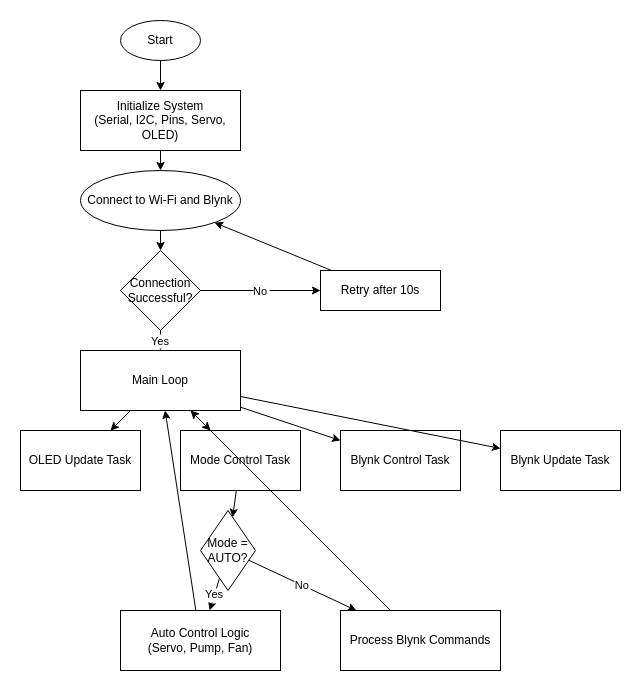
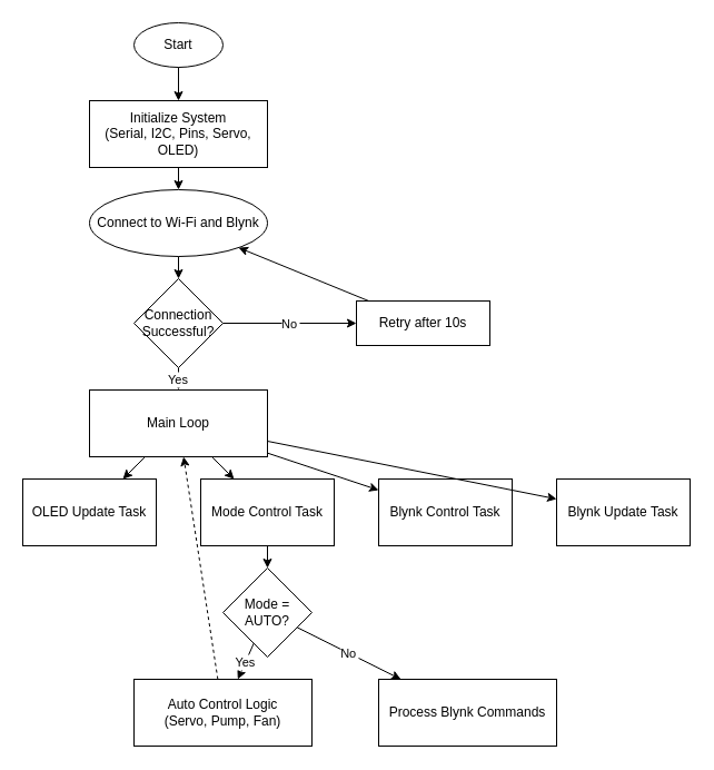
  <mxCell id="0" />
  <mxCell id="1" parent="0" />
  <mxCell id="2" value="Start" style="ellipse;whiteSpace=wrap;html=1;" vertex="1" parent="1"><mxGeometry x="120" y="20" width="80" height="40" as="geometry" /></mxCell>
  <mxCell id="3" value="Initialize System&#10;(Serial, I2C, Pins, Servo, OLED)" style="rounded=0;whiteSpace=wrap;html=1;" vertex="1" parent="1"><mxGeometry x="80" y="90" width="160" height="60" as="geometry" /></mxCell>
  <mxCell id="4" value="Connect to Wi-Fi and Blynk" style="ellipse;whiteSpace=wrap;html=1;" vertex="1" parent="1"><mxGeometry x="80" y="170" width="160" height="60" as="geometry" /></mxCell>
  <mxCell id="5" value="Connection&#10;Successful?" style="rhombus;whiteSpace=wrap;html=1;" vertex="1" parent="1"><mxGeometry x="120" y="250" width="80" height="80" as="geometry" /></mxCell>
  <mxCell id="6" value="Retry after 10s" style="rounded=0;whiteSpace=wrap;html=1;" vertex="1" parent="1"><mxGeometry x="320" y="270" width="120" height="40" as="geometry" /></mxCell>
  <mxCell id="7" value="Main Loop" style="rounded=0;whiteSpace=wrap;html=1;" vertex="1" parent="1"><mxGeometry x="80" y="350" width="160" height="60" as="geometry" /></mxCell>
  <mxCell id="8" value="OLED Update Task" style="rounded=0;whiteSpace=wrap;html=1;" vertex="1" parent="1"><mxGeometry x="20" y="430" width="120" height="60" as="geometry" /></mxCell>
  <mxCell id="9" value="Mode Control Task" style="rounded=0;whiteSpace=wrap;html=1;" vertex="1" parent="1"><mxGeometry x="180" y="430" width="120" height="60" as="geometry" /></mxCell>
  <mxCell id="10" value="Blynk Control Task" style="rounded=0;whiteSpace=wrap;html=1;" vertex="1" parent="1"><mxGeometry x="340" y="430" width="120" height="60" as="geometry" /></mxCell>
  <mxCell id="11" value="Blynk Update Task" style="rounded=0;whiteSpace=wrap;html=1;" vertex="1" parent="1"><mxGeometry x="500" y="430" width="120" height="60" as="geometry" /></mxCell>
- <mxCell id="12" value="Mode = AUTO?" style="rhombus;whiteSpace=wrap;html=1;" vertex="1" parent="1"><mxGeometry x="200" y="510" width="55" height="80" as="geometry" /></mxCell>
+ <mxCell id="12" value="Mode = AUTO?" style="rhombus;whiteSpace=wrap;html=1;" vertex="1" parent="1"><mxGeometry x="200" y="510" width="80" height="80" as="geometry" /></mxCell>
  <mxCell id="13" value="Auto Control Logic&#10;(Servo, Pump, Fan)" style="rounded=0;whiteSpace=wrap;html=1;" vertex="1" parent="1"><mxGeometry x="120" y="610" width="160" height="60" as="geometry" /></mxCell>
  <mxCell id="14" value="Process Blynk Commands" style="rounded=0;whiteSpace=wrap;html=1;" vertex="1" parent="1"><mxGeometry x="340" y="610" width="160" height="60" as="geometry" /></mxCell>
  <mxCell id="15" edge="1" parent="1" source="2" target="3"><mxGeometry relative="1" as="geometry" /></mxCell>
  <mxCell id="16" edge="1" parent="1" source="3" target="4"><mxGeometry relative="1" as="geometry" /></mxCell>
  <mxCell id="17" edge="1" parent="1" source="4" target="5"><mxGeometry relative="1" as="geometry" /></mxCell>
  <mxCell id="18" edge="1" parent="1" source="5" target="6" value="No"><mxGeometry relative="1" as="geometry" /></mxCell>
  <mxCell id="19" edge="1" parent="1" source="6" target="4"><mxGeometry relative="1" as="geometry" /></mxCell>
  <mxCell id="20" edge="1" parent="1" source="5" target="7" value="Yes"><mxGeometry relative="1" as="geometry" /></mxCell>
  <mxCell id="21" edge="1" parent="1" source="7" target="8"><mxGeometry relative="1" as="geometry" /></mxCell>
  <mxCell id="22" edge="1" parent="1" source="7" target="9"><mxGeometry relative="1" as="geometry" /></mxCell>
  <mxCell id="23" edge="1" parent="1" source="7" target="10"><mxGeometry relative="1" as="geometry" /></mxCell>
  <mxCell id="24" edge="1" parent="1" source="7" target="11"><mxGeometry relative="1" as="geometry" /></mxCell>
  <mxCell id="25" edge="1" parent="1" source="9" target="12"><mxGeometry relative="1" as="geometry" /></mxCell>
  <mxCell id="26" edge="1" parent="1" source="12" target="13" value="Yes"><mxGeometry relative="1" as="geometry" /></mxCell>
  <mxCell id="27" edge="1" parent="1" source="12" target="14" value="No"><mxGeometry relative="1" as="geometry" /></mxCell>
- <mxCell id="28" edge="1" parent="1" source="13" target="7"><mxGeometry relative="1" as="geometry" /></mxCell>
- <mxCell id="29" edge="1" parent="1" source="14" target="7"><mxGeometry relative="1" as="geometry" /></mxCell>
+ <mxCell id="28" edge="1" parent="1" source="13" target="7" style="dashed=1;"><mxGeometry relative="1" as="geometry" /></mxCell>
+ <mxCell id="29" edge="1" parent="1" source="14" target="9" style=";"><mxGeometry relative="1" as="geometry" /></mxCell>
